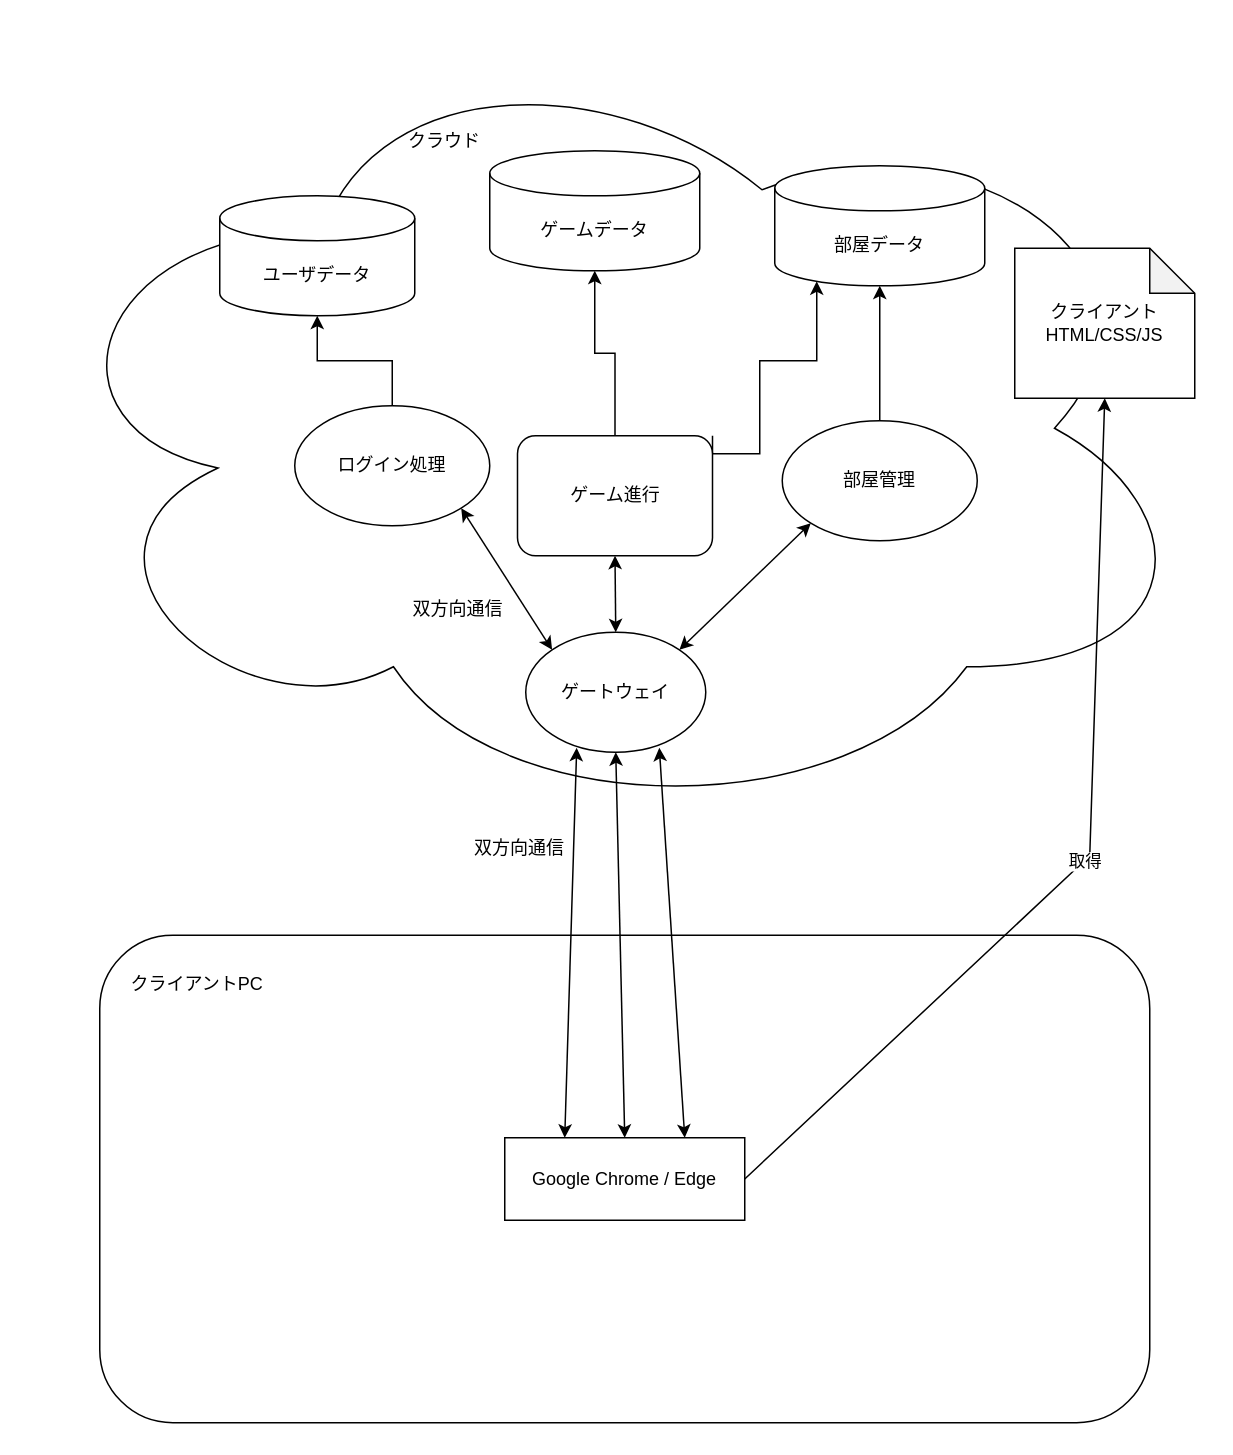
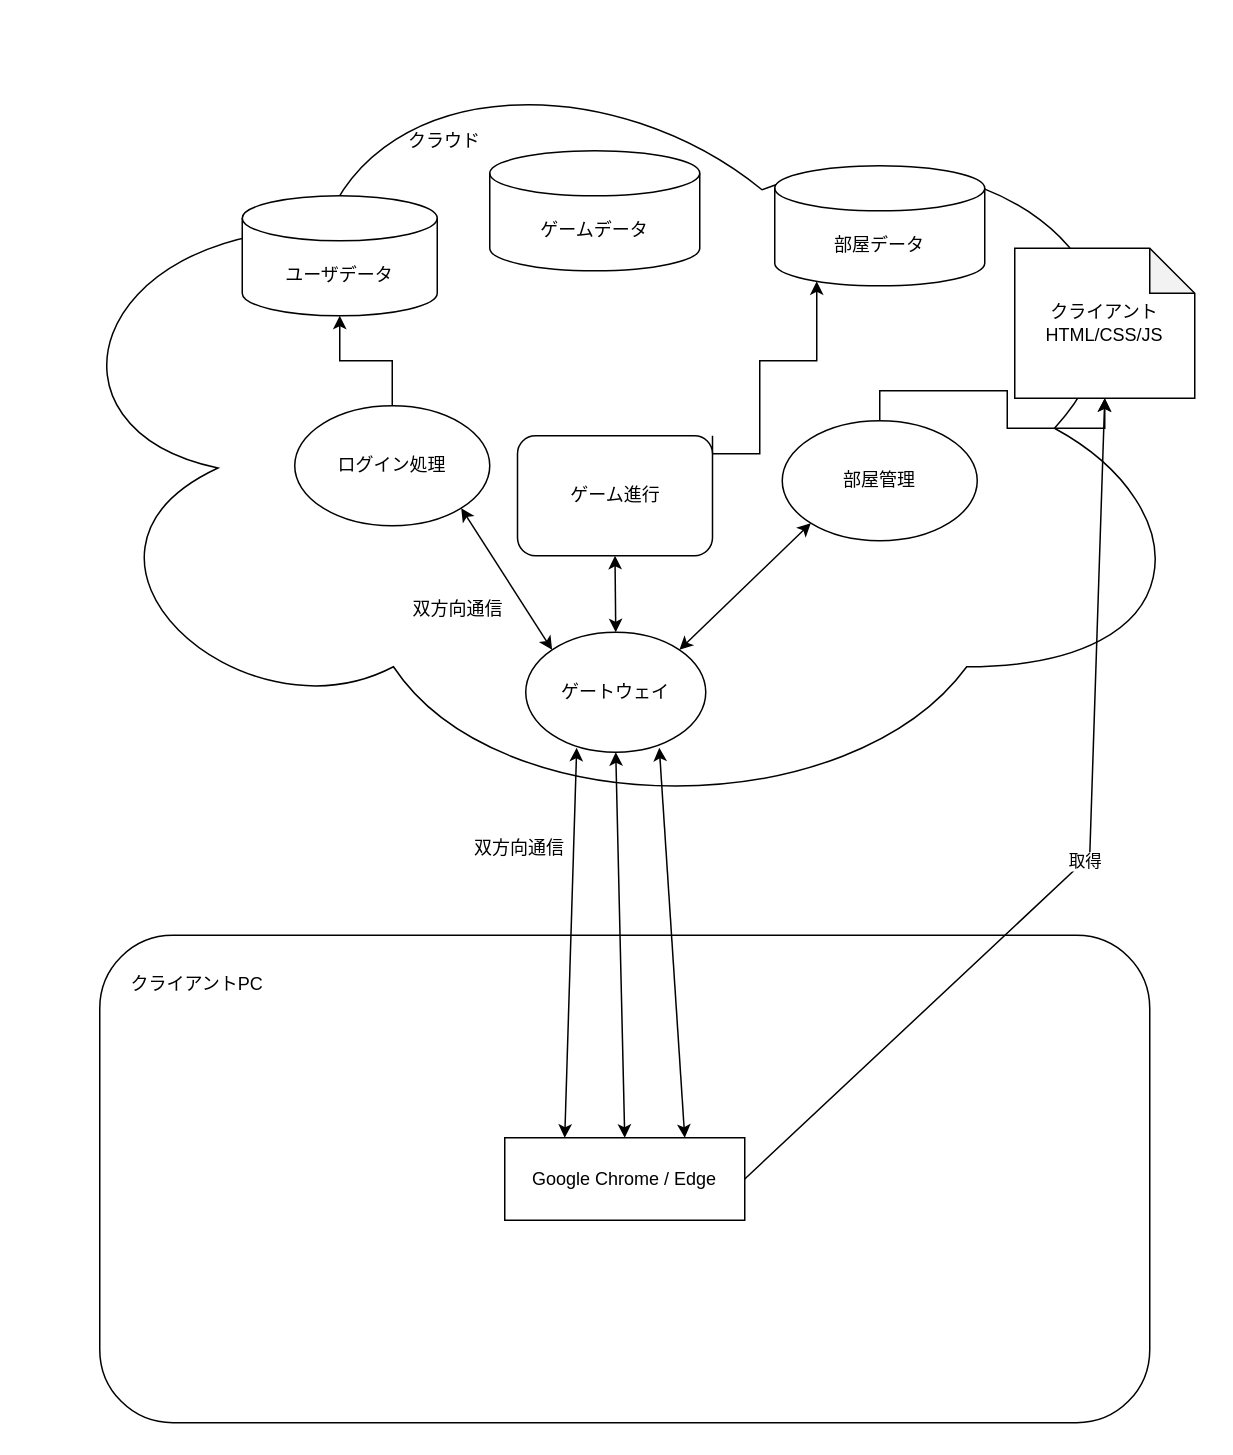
  <mxCell id="0" />
  <mxCell id="1" parent="0" />
  <mxCell id="2" value="クラウド" style="ellipse;shape=cloud;whiteSpace=wrap;html=1;align=left;verticalAlign=top;spacingLeft=250;spacingTop=60;" vertex="1" parent="1"><mxGeometry x="20" y="20" width="780" height="530" as="geometry" /></mxCell>
- <mxCell id="3" value="ユーザデータ" style="shape=cylinder3;whiteSpace=wrap;html=1;boundedLbl=1;backgroundOutline=1;size=15;" vertex="1" parent="1"><mxGeometry x="146" y="130" width="130" height="80" as="geometry" /></mxCell>
+ <mxCell id="3" value="ユーザデータ" style="shape=cylinder3;whiteSpace=wrap;html=1;boundedLbl=1;backgroundOutline=1;size=15;" vertex="1" parent="1"><mxGeometry x="161" y="130" width="130" height="80" as="geometry" /></mxCell>
  <mxCell id="4" value="ゲームデータ" style="shape=cylinder3;whiteSpace=wrap;html=1;boundedLbl=1;backgroundOutline=1;size=15;" vertex="1" parent="1"><mxGeometry x="326" y="100" width="140" height="80" as="geometry" /></mxCell>
  <mxCell id="5" value="クライアントPC" style="rounded=1;whiteSpace=wrap;html=1;align=left;verticalAlign=top;spacing=21;" vertex="1" parent="1"><mxGeometry x="66" y="623" width="700" height="325" as="geometry" /></mxCell>
  <mxCell id="6" style="edgeStyle=orthogonalEdgeStyle;rounded=0;orthogonalLoop=1;jettySize=auto;html=1;exitX=0.5;exitY=0;exitDx=0;exitDy=0;entryX=0.5;entryY=1;entryDx=0;entryDy=0;entryPerimeter=0;" edge="1" parent="1" source="7" target="3"><mxGeometry relative="1" as="geometry" /></mxCell>
  <mxCell id="7" value="ログイン処理" style="ellipse;whiteSpace=wrap;html=1;" vertex="1" parent="1"><mxGeometry x="196" y="270" width="130" height="80" as="geometry" /></mxCell>
  <mxCell id="8" value="部屋データ" style="shape=cylinder3;whiteSpace=wrap;html=1;boundedLbl=1;backgroundOutline=1;size=15;" vertex="1" parent="1"><mxGeometry x="516" y="110" width="140" height="80" as="geometry" /></mxCell>
  <mxCell id="9" value="クライアントHTML/CSS/JS" style="shape=note;whiteSpace=wrap;html=1;backgroundOutline=1;darkOpacity=0.05;" vertex="1" parent="1"><mxGeometry x="676" y="165" width="120" height="100" as="geometry" /></mxCell>
- <mxCell id="10" style="edgeStyle=orthogonalEdgeStyle;rounded=0;orthogonalLoop=1;jettySize=auto;html=1;exitX=0.5;exitY=0;exitDx=0;exitDy=0;entryX=0.5;entryY=1;entryDx=0;entryDy=0;entryPerimeter=0;" edge="1" parent="1" source="11" target="8"><mxGeometry relative="1" as="geometry" /></mxCell>
+ <mxCell id="10" style="edgeStyle=orthogonalEdgeStyle;rounded=0;orthogonalLoop=1;jettySize=auto;html=1;exitX=0.5;exitY=0;exitDx=0;exitDy=0;" edge="1" parent="1" source="11" target="9"><mxGeometry relative="1" as="geometry" /></mxCell>
  <mxCell id="11" value="部屋管理" style="ellipse;whiteSpace=wrap;html=1;" vertex="1" parent="1"><mxGeometry x="521" y="280" width="130" height="80" as="geometry" /></mxCell>
- <mxCell id="12" style="edgeStyle=orthogonalEdgeStyle;rounded=0;orthogonalLoop=1;jettySize=auto;html=1;exitX=0.5;exitY=0;exitDx=0;exitDy=0;entryX=0.5;entryY=1;entryDx=0;entryDy=0;entryPerimeter=0;" edge="1" parent="1" source="14" target="4"><mxGeometry relative="1" as="geometry" /></mxCell>
  <mxCell id="13" style="edgeStyle=orthogonalEdgeStyle;rounded=0;orthogonalLoop=1;jettySize=auto;html=1;exitX=1;exitY=0;exitDx=0;exitDy=0;entryX=0.2;entryY=0.963;entryDx=0;entryDy=0;entryPerimeter=0;" edge="1" parent="1" source="14" target="8"><mxGeometry relative="1" as="geometry"><Array as="points"><mxPoint x="506" y="302" /><mxPoint x="506" y="240" /><mxPoint x="544" y="240" /></Array></mxGeometry></mxCell>
  <mxCell id="14" value="ゲーム進行" style="whiteSpace=wrap;html=1;rounded=1;" vertex="1" parent="1"><mxGeometry x="344.5" y="290" width="130" height="80" as="geometry" /></mxCell>
  <mxCell id="15" value="Google Chrome / Edge" style="rounded=0;whiteSpace=wrap;html=1;" vertex="1" parent="1"><mxGeometry x="336" y="758" width="160" height="55" as="geometry" /></mxCell>
  <mxCell id="16" value="" style="endArrow=classic;startArrow=classic;html=1;rounded=0;entryX=0.283;entryY=0.963;entryDx=0;entryDy=0;exitX=0.25;exitY=0;exitDx=0;exitDy=0;entryPerimeter=0;" edge="1" parent="1" source="15" target="20"><mxGeometry width="50" height="50" relative="1" as="geometry"><mxPoint x="386" y="450" as="sourcePoint" /><mxPoint x="436" y="400" as="targetPoint" /></mxGeometry></mxCell>
  <mxCell id="17" value="" style="endArrow=classic;startArrow=classic;html=1;rounded=0;entryX=0.5;entryY=1;entryDx=0;entryDy=0;exitX=0.5;exitY=0;exitDx=0;exitDy=0;" edge="1" parent="1" source="15" target="20"><mxGeometry width="50" height="50" relative="1" as="geometry"><mxPoint x="386" y="450" as="sourcePoint" /><mxPoint x="436" y="400" as="targetPoint" /></mxGeometry></mxCell>
  <mxCell id="18" value="" style="endArrow=classic;startArrow=classic;html=1;rounded=0;entryX=0.742;entryY=0.963;entryDx=0;entryDy=0;exitX=0.75;exitY=0;exitDx=0;exitDy=0;entryPerimeter=0;" edge="1" parent="1" source="15" target="20"><mxGeometry width="50" height="50" relative="1" as="geometry"><mxPoint x="386" y="450" as="sourcePoint" /><mxPoint x="436" y="400" as="targetPoint" /></mxGeometry></mxCell>
  <mxCell id="19" value="双方向通信" style="text;html=1;strokeColor=none;fillColor=none;align=center;verticalAlign=middle;whiteSpace=wrap;rounded=0;" vertex="1" parent="1"><mxGeometry x="306" y="550" width="80" height="30" as="geometry" /></mxCell>
  <mxCell id="20" value="ゲートウェイ" style="ellipse;whiteSpace=wrap;html=1;" vertex="1" parent="1"><mxGeometry x="350" y="421" width="120" height="80" as="geometry" /></mxCell>
  <mxCell id="21" value="双方向通信" style="text;html=1;strokeColor=none;fillColor=none;align=center;verticalAlign=middle;whiteSpace=wrap;rounded=0;" vertex="1" parent="1"><mxGeometry x="264.5" y="391" width="80" height="30" as="geometry" /></mxCell>
  <mxCell id="22" value="" style="endArrow=classic;startArrow=classic;html=1;rounded=0;entryX=1;entryY=1;entryDx=0;entryDy=0;exitX=0;exitY=0;exitDx=0;exitDy=0;" edge="1" parent="1" source="20" target="7"><mxGeometry width="50" height="50" relative="1" as="geometry"><mxPoint x="386" y="500" as="sourcePoint" /><mxPoint x="436" y="450" as="targetPoint" /></mxGeometry></mxCell>
  <mxCell id="23" value="" style="endArrow=classic;startArrow=classic;html=1;rounded=0;entryX=0.5;entryY=1;entryDx=0;entryDy=0;exitX=0.5;exitY=0;exitDx=0;exitDy=0;" edge="1" parent="1" source="20" target="14"><mxGeometry width="50" height="50" relative="1" as="geometry"><mxPoint x="386" y="500" as="sourcePoint" /><mxPoint x="436" y="450" as="targetPoint" /></mxGeometry></mxCell>
  <mxCell id="24" value="" style="endArrow=classic;startArrow=classic;html=1;rounded=0;entryX=0;entryY=1;entryDx=0;entryDy=0;exitX=1;exitY=0;exitDx=0;exitDy=0;" edge="1" parent="1" source="20" target="11"><mxGeometry width="50" height="50" relative="1" as="geometry"><mxPoint x="386" y="500" as="sourcePoint" /><mxPoint x="436" y="450" as="targetPoint" /></mxGeometry></mxCell>
  <mxCell id="25" value="" style="endArrow=classic;html=1;rounded=0;entryX=0.5;entryY=1;entryDx=0;entryDy=0;entryPerimeter=0;exitX=1;exitY=0.5;exitDx=0;exitDy=0;" edge="1" parent="1" source="15" target="9"><mxGeometry relative="1" as="geometry"><mxPoint x="326" y="520" as="sourcePoint" /><mxPoint x="486" y="520" as="targetPoint" /><Array as="points"><mxPoint x="726" y="570" /></Array></mxGeometry></mxCell>
  <mxCell id="26" value="取得" style="edgeLabel;resizable=0;html=1;align=center;verticalAlign=middle;" connectable="0" vertex="1" parent="25"><mxGeometry relative="1" as="geometry" /></mxCell>
